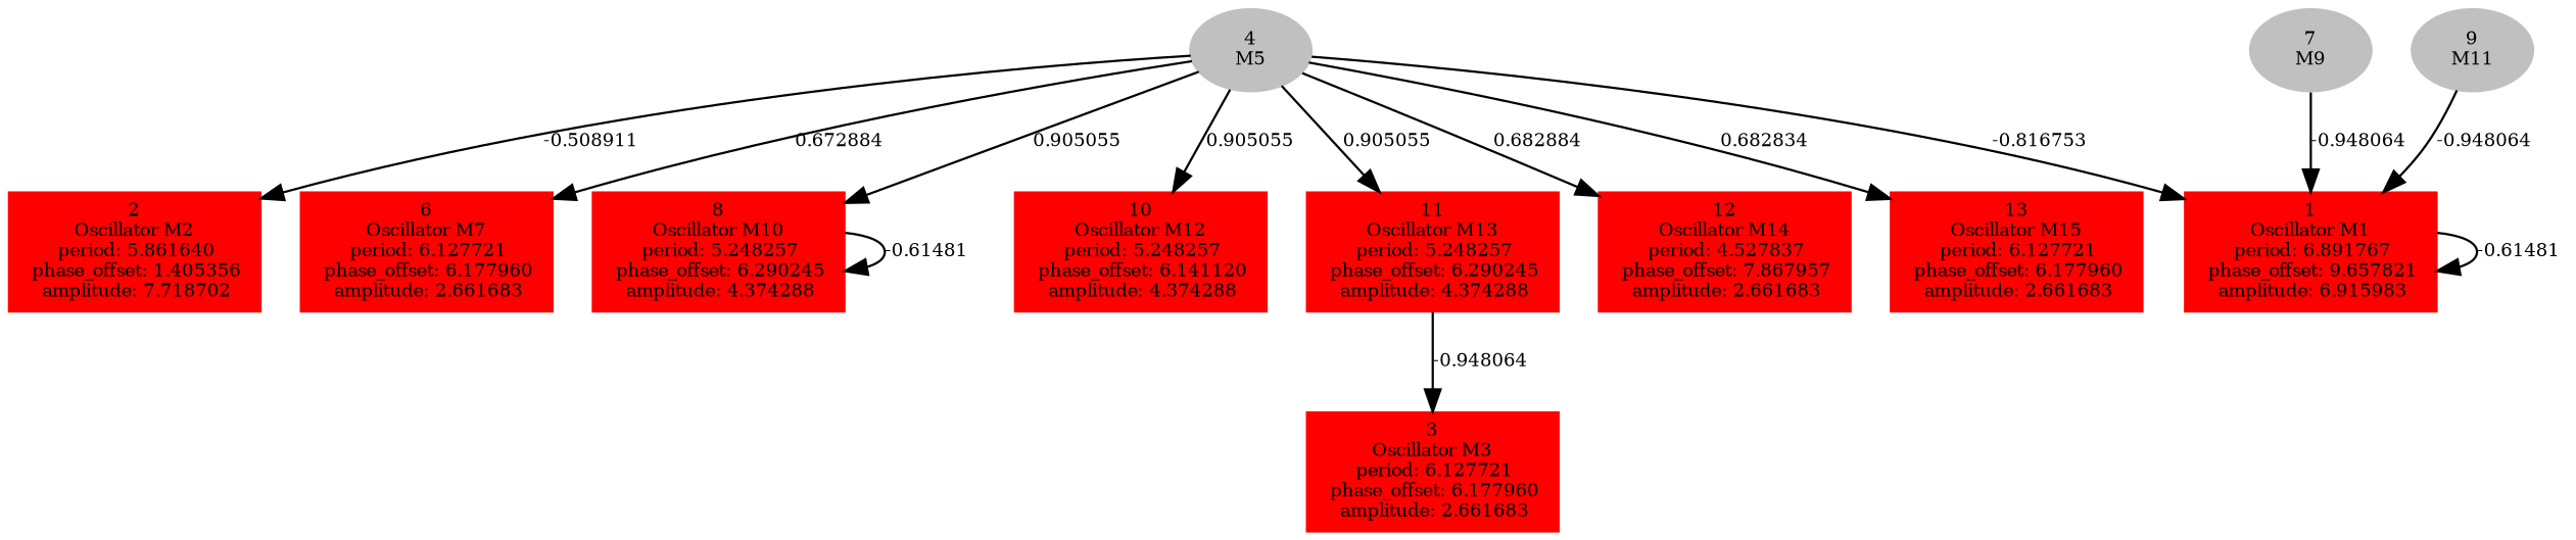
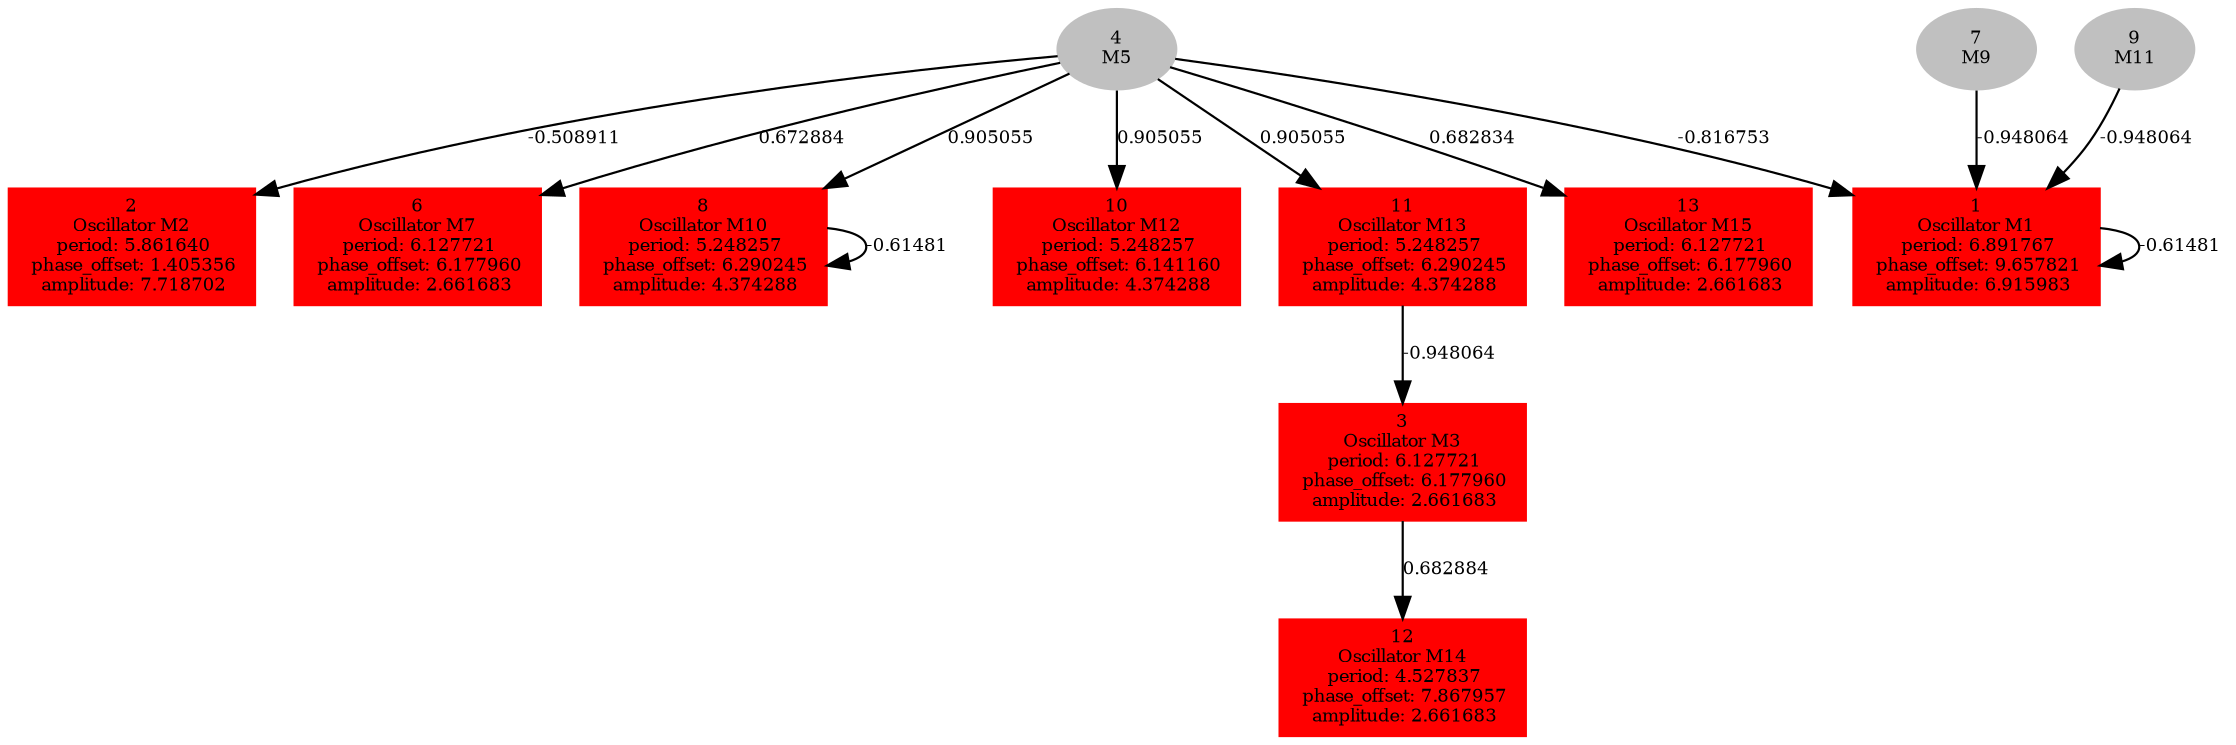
  digraph {
    forcelabels=true
    node [color=red fontsize=8 shape=box style=filled]
    edge [fontsize=8]
    n1 [label=<1<BR />Oscillator M1<BR /> period: 6.891767<BR /> phase_offset: 9.657821<BR /> amplitude: 6.915983>]
    n2 [label=<2<BR />Oscillator M2<BR /> period: 5.861640<BR /> phase_offset: 1.405356<BR /> amplitude: 7.718702>]
    n3 [label=<3<BR />Oscillator M3<BR /> period: 6.127721<BR /> phase_offset: 6.177960<BR /> amplitude: 2.661683>]
    n4 [color=grey label=<4<BR/>M5> shape=""]
    n5 [label=<6<BR />Oscillator M7<BR /> period: 6.127721<BR /> phase_offset: 6.177960<BR /> amplitude: 2.661683>]
    n6 [label=<8<BR />Oscillator M10<BR /> period: 5.248257<BR /> phase_offset: 6.290245<BR /> amplitude: 4.374288>]
-   n7 [label=<10<BR />Oscillator M12<BR /> period: 5.248257<BR /> phase_offset: 6.141120<BR /> amplitude: 4.374288>]
+   n7 [label=<10<BR />Oscillator M12<BR /> period: 5.248257<BR /> phase_offset: 6.141160<BR /> amplitude: 4.374288>]
    n8 [label=<11<BR />Oscillator M13<BR /> period: 5.248257<BR /> phase_offset: 6.290245<BR /> amplitude: 4.374288>]
    n9 [label=<12<BR />Oscillator M14<BR /> period: 4.527837<BR /> phase_offset: 7.867957<BR /> amplitude: 2.661683>]
    n10 [label=<13<BR />Oscillator M15<BR /> period: 6.127721<BR /> phase_offset: 6.177960<BR /> amplitude: 2.661683>]
    n11 [color=grey label=<7<BR/>M9> shape=""]
    n12 [color=grey label=<9<BR/>M11> shape=""]
    n1 -> n1 [label="-0.61481 "]
    n4 -> n1 [label="-0.816753 "]
    n4 -> n2 [label="-0.508911 "]
    n4 -> n5 [label="0.672884 "]
    n4 -> n6 [label="0.905055 "]
    n4 -> n7 [label="0.905055 "]
    n4 -> n8 [label="0.905055 "]
-   n4 -> n9 [label="0.682884 "]
+   n3 -> n9 [label="0.682884 "]
    n4 -> n10 [label="0.682834 "]
    n6 -> n6 [label="-0.61481 "]
    n8 -> n3 [label="-0.948064 "]
    n11 -> n1 [label="-0.948064 "]
    n12 -> n1 [label="-0.948064 "]
  }
